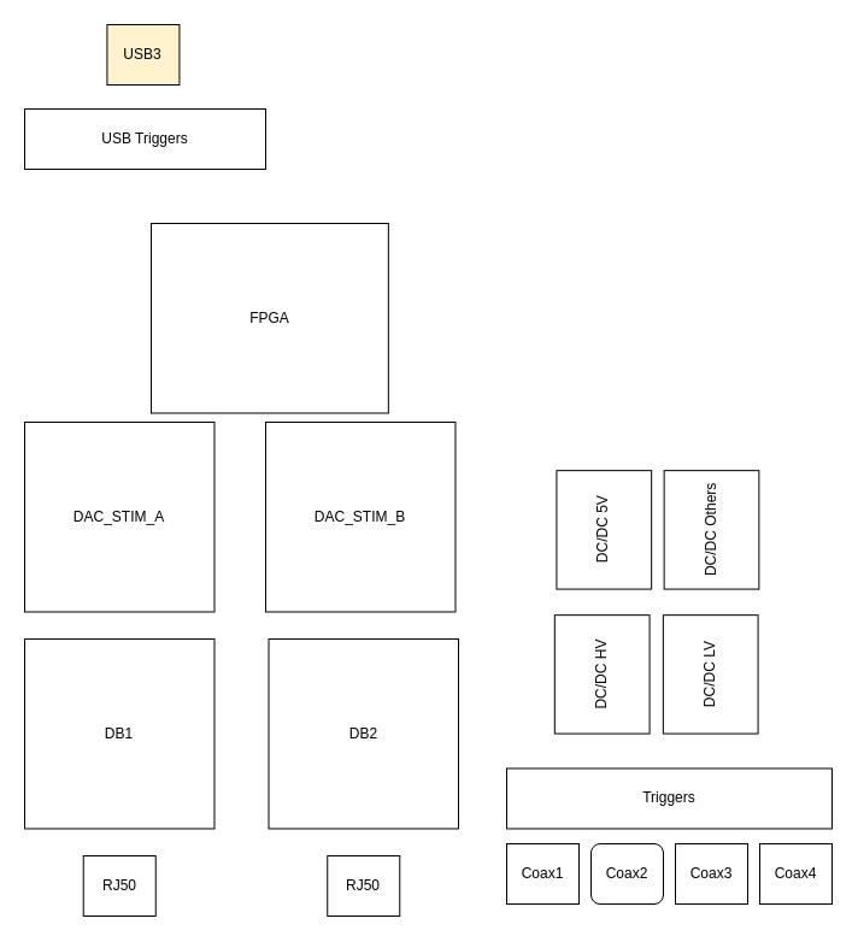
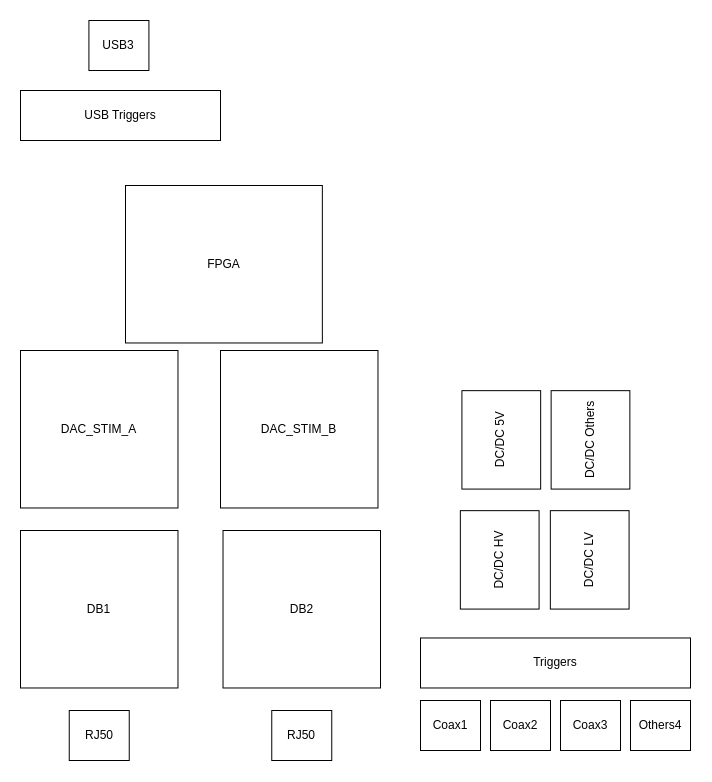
  <mxCell id="0" />
  <mxCell id="1" parent="0" />
  <mxCell id="2" value="FPGA" style="rounded=0;whiteSpace=wrap;html=1;" vertex="1" parent="1"><mxGeometry x="125" y="185" width="196.85" height="157.48" as="geometry" /></mxCell>
  <mxCell id="3" value="DC/DC 5V" style="rounded=0;whiteSpace=wrap;html=1;rotation=-90;" vertex="1" parent="1"><mxGeometry x="451.58" y="400" width="98.425" height="78.74" as="geometry" /></mxCell>
  <mxCell id="4" value="DC/DC HV" style="rounded=0;whiteSpace=wrap;html=1;rotation=-90;" vertex="1" parent="1"><mxGeometry x="450" y="520" width="98.425" height="78.74" as="geometry" /></mxCell>
  <mxCell id="5" value="DC/DC LV" style="rounded=0;whiteSpace=wrap;html=1;rotation=-90;" vertex="1" parent="1"><mxGeometry x="540" y="520" width="98.425" height="78.74" as="geometry" /></mxCell>
  <mxCell id="6" value="DC/DC Others" style="rounded=0;whiteSpace=wrap;html=1;rotation=-90;" vertex="1" parent="1"><mxGeometry x="540.79" y="400" width="98.425" height="78.74" as="geometry" /></mxCell>
  <mxCell id="7" value="DB1" style="rounded=0;whiteSpace=wrap;html=1;" vertex="1" parent="1"><mxGeometry x="20" y="530" width="157.48" height="157.48" as="geometry" /></mxCell>
  <mxCell id="8" value="DB2" style="rounded=0;whiteSpace=wrap;html=1;" vertex="1" parent="1"><mxGeometry x="222.52" y="530" width="157.48" height="157.48" as="geometry" /></mxCell>
  <mxCell id="9" value="RJ50" style="rounded=0;whiteSpace=wrap;html=1;" vertex="1" parent="1"><mxGeometry x="68.74" y="710" width="60" height="50" as="geometry" /></mxCell>
  <mxCell id="10" value="RJ50" style="rounded=0;whiteSpace=wrap;html=1;" vertex="1" parent="1"><mxGeometry x="271.26" y="710" width="60" height="50" as="geometry" /></mxCell>
  <mxCell id="11" value="Triggers" style="rounded=0;whiteSpace=wrap;html=1;" vertex="1" parent="1"><mxGeometry x="420" y="637.48" width="270" height="50" as="geometry" /></mxCell>
  <mxCell id="12" value="Coax1" style="rounded=0;whiteSpace=wrap;html=1;" vertex="1" parent="1"><mxGeometry x="420" y="700" width="60" height="50" as="geometry" /></mxCell>
- <mxCell id="13" value="Coax2" style="whiteSpace=wrap;html=1;rounded=1;" vertex="1" parent="1"><mxGeometry x="490" y="700" width="60" height="50" as="geometry" /></mxCell>
+ <mxCell id="13" value="Coax2" style="rounded=0;whiteSpace=wrap;html=1;" vertex="1" parent="1"><mxGeometry x="490" y="700" width="60" height="50" as="geometry" /></mxCell>
  <mxCell id="14" value="Coax3" style="rounded=0;whiteSpace=wrap;html=1;" vertex="1" parent="1"><mxGeometry x="560" y="700" width="60" height="50" as="geometry" /></mxCell>
- <mxCell id="15" value="Coax4" style="rounded=0;whiteSpace=wrap;html=1;" vertex="1" parent="1"><mxGeometry x="630" y="700" width="60" height="50" as="geometry" /></mxCell>
- <mxCell id="16" value="USB3" style="rounded=0;whiteSpace=wrap;html=1;fillColor=#fff2cc;" vertex="1" parent="1"><mxGeometry x="88.42" y="20" width="60" height="50" as="geometry" /></mxCell>
+ <mxCell id="15" value="Others4" style="rounded=0;whiteSpace=wrap;html=1;" vertex="1" parent="1"><mxGeometry x="630" y="700" width="60" height="50" as="geometry" /></mxCell>
+ <mxCell id="16" value="USB3" style="rounded=0;whiteSpace=wrap;html=1;" vertex="1" parent="1"><mxGeometry x="88.42" y="20" width="60" height="50" as="geometry" /></mxCell>
  <mxCell id="17" value="USB Triggers" style="rounded=0;whiteSpace=wrap;html=1;" vertex="1" parent="1"><mxGeometry x="20" y="90" width="200" height="50" as="geometry" /></mxCell>
  <mxCell id="18" value="DAC_STIM_A" style="rounded=0;whiteSpace=wrap;html=1;" vertex="1" parent="1"><mxGeometry x="20" y="350" width="157.48" height="157.48" as="geometry" /></mxCell>
  <mxCell id="19" value="DAC_STIM_B" style="rounded=0;whiteSpace=wrap;html=1;" vertex="1" parent="1"><mxGeometry x="220" y="350" width="157.48" height="157.48" as="geometry" /></mxCell>
